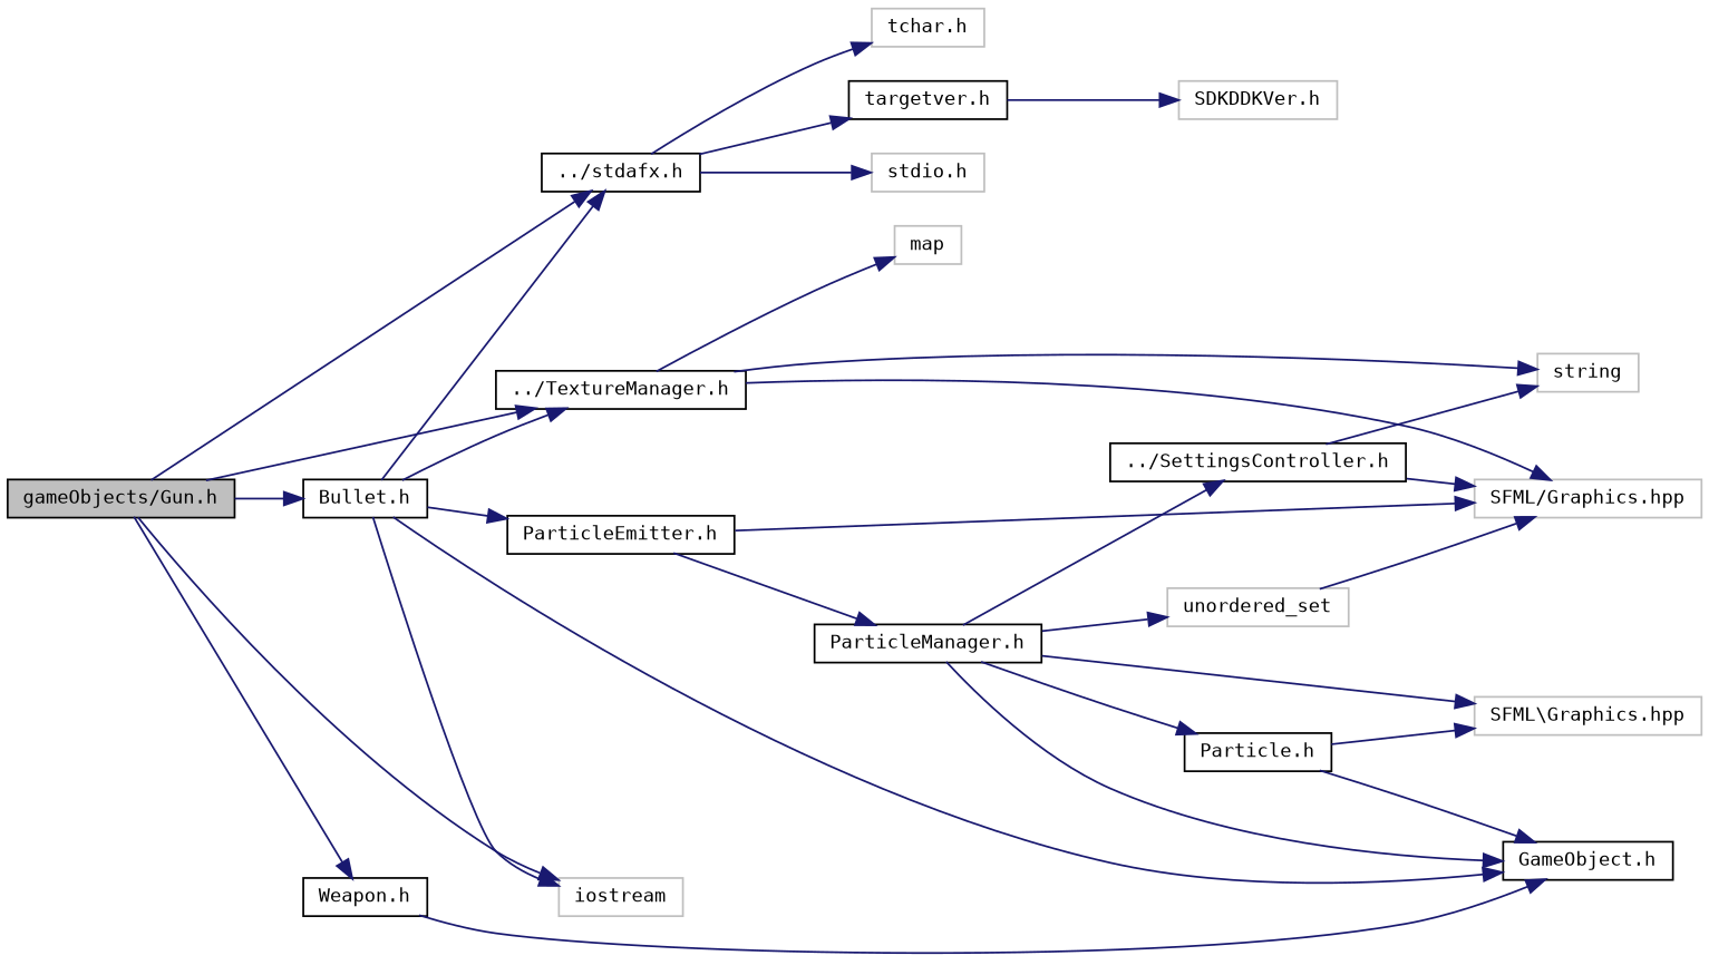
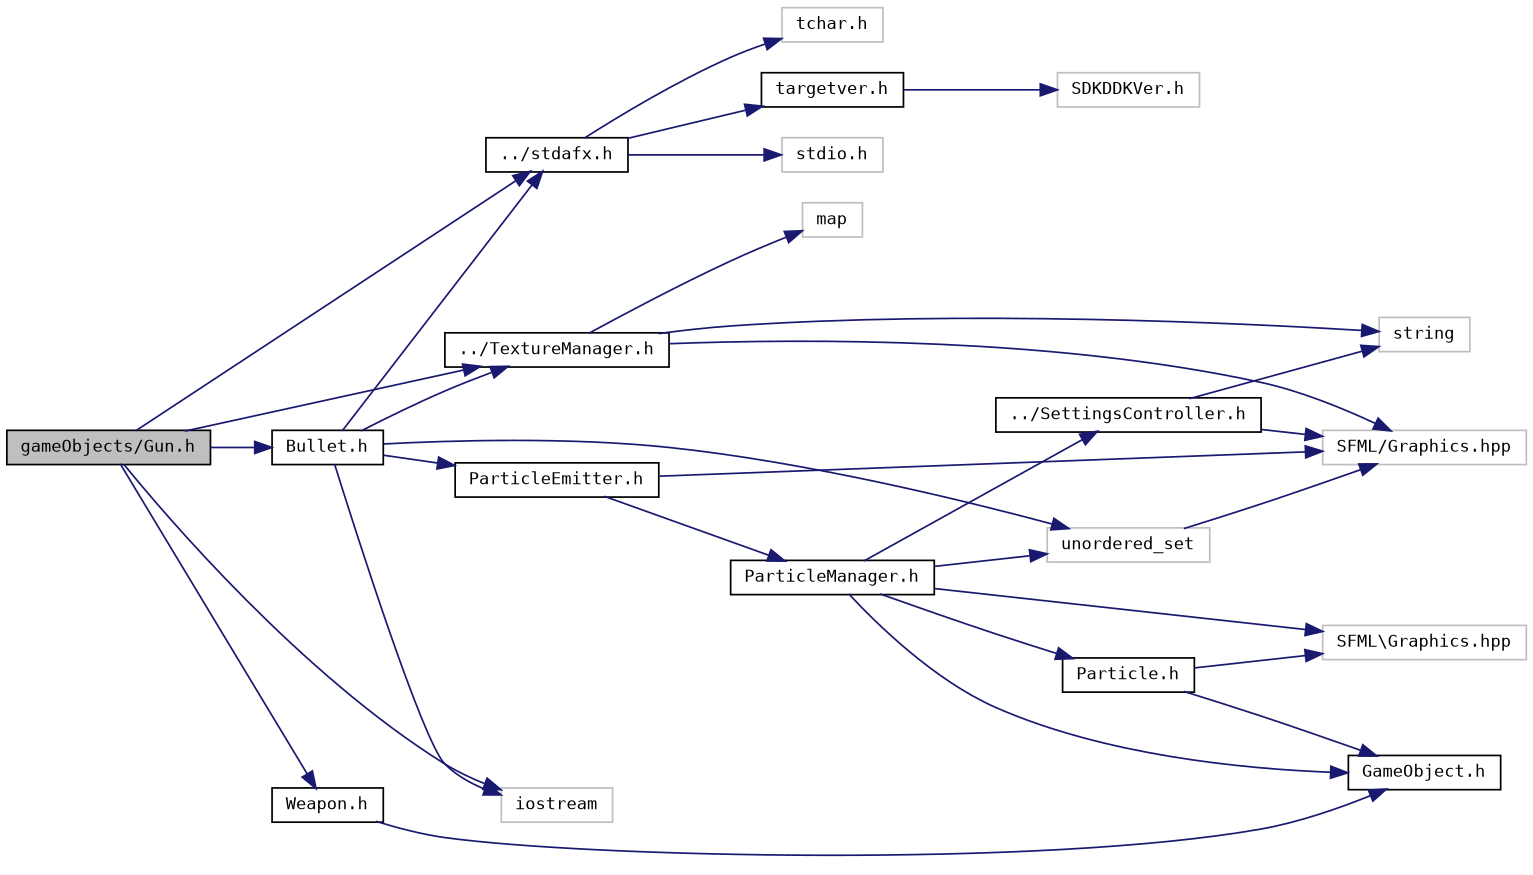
  digraph {
    fontname="DejaVu Sans Mono"
    rankdir=LR
    node [color=black fillcolor=white fontname="DejaVu Sans Mono" fontsize=10 shape=record style=filled]
    edge [color=midnightblue fontname="DejaVu Sans Mono" fontsize=10 labelfontname=Helvetica labelfontsize=10 style=solid]
    n1 [fillcolor=grey75 fontcolor=black height=0.2 label="gameObjects/Gun.h" width=0.4]
    n2 [height=0.2 label="../stdafx.h" width=0.4]
    n3 [height=0.2 label="Bullet.h" width=0.4]
    n4 [height=0.2 label="../TextureManager.h" width=0.4]
    n5 [color=grey75 height=0.2 label=iostream width=0.4]
    n6 [height=0.2 label="Weapon.h" width=0.4]
    n7 [height=0.2 label="targetver.h" width=0.4]
    n8 [color=grey75 height=0.2 label="stdio.h" width=0.4]
    n9 [color=grey75 height=0.2 label="tchar.h" width=0.4]
    n10 [height=0.2 label="GameObject.h" width=0.4]
    n11 [height=0.2 label="ParticleEmitter.h" width=0.4]
    n12 [color=grey75 height=0.2 label="SFML/Graphics.hpp" width=0.4]
    n13 [color=grey75 height=0.2 label=string width=0.4]
    n14 [color=grey75 height=0.2 label=map width=0.4]
    n15 [color=grey75 height=0.2 label="SDKDDKVer.h" width=0.4]
    n16 [height=0.2 label="ParticleManager.h" width=0.4]
    n17 [height=0.2 label="Particle.h" width=0.4]
    n18 [color=grey75 height=0.2 label="SFML\\Graphics.hpp" width=0.4]
    n19 [color=grey75 height=0.2 label=unordered_set width=0.4]
    n20 [height=0.2 label="../SettingsController.h" width=0.4]
    n1 -> n2
    n1 -> n3
    n1 -> n4
    n1 -> n5
    n1 -> n6
    n2 -> n7
    n2 -> n8
    n2 -> n9
    n3 -> n2
    n3 -> n4
    n3 -> n5
-   n3 -> n10
+   n3 -> n19
    n3 -> n11
    n4 -> n12
    n4 -> n13
    n4 -> n14
    n6 -> n10
    n7 -> n15
    n11 -> n12
    n11 -> n16
    n16 -> n10
    n16 -> n17
    n16 -> n18
    n16 -> n19
    n16 -> n20
    n17 -> n10
    n17 -> n18
    n19 -> n12
    n20 -> n12
    n20 -> n13
  }
